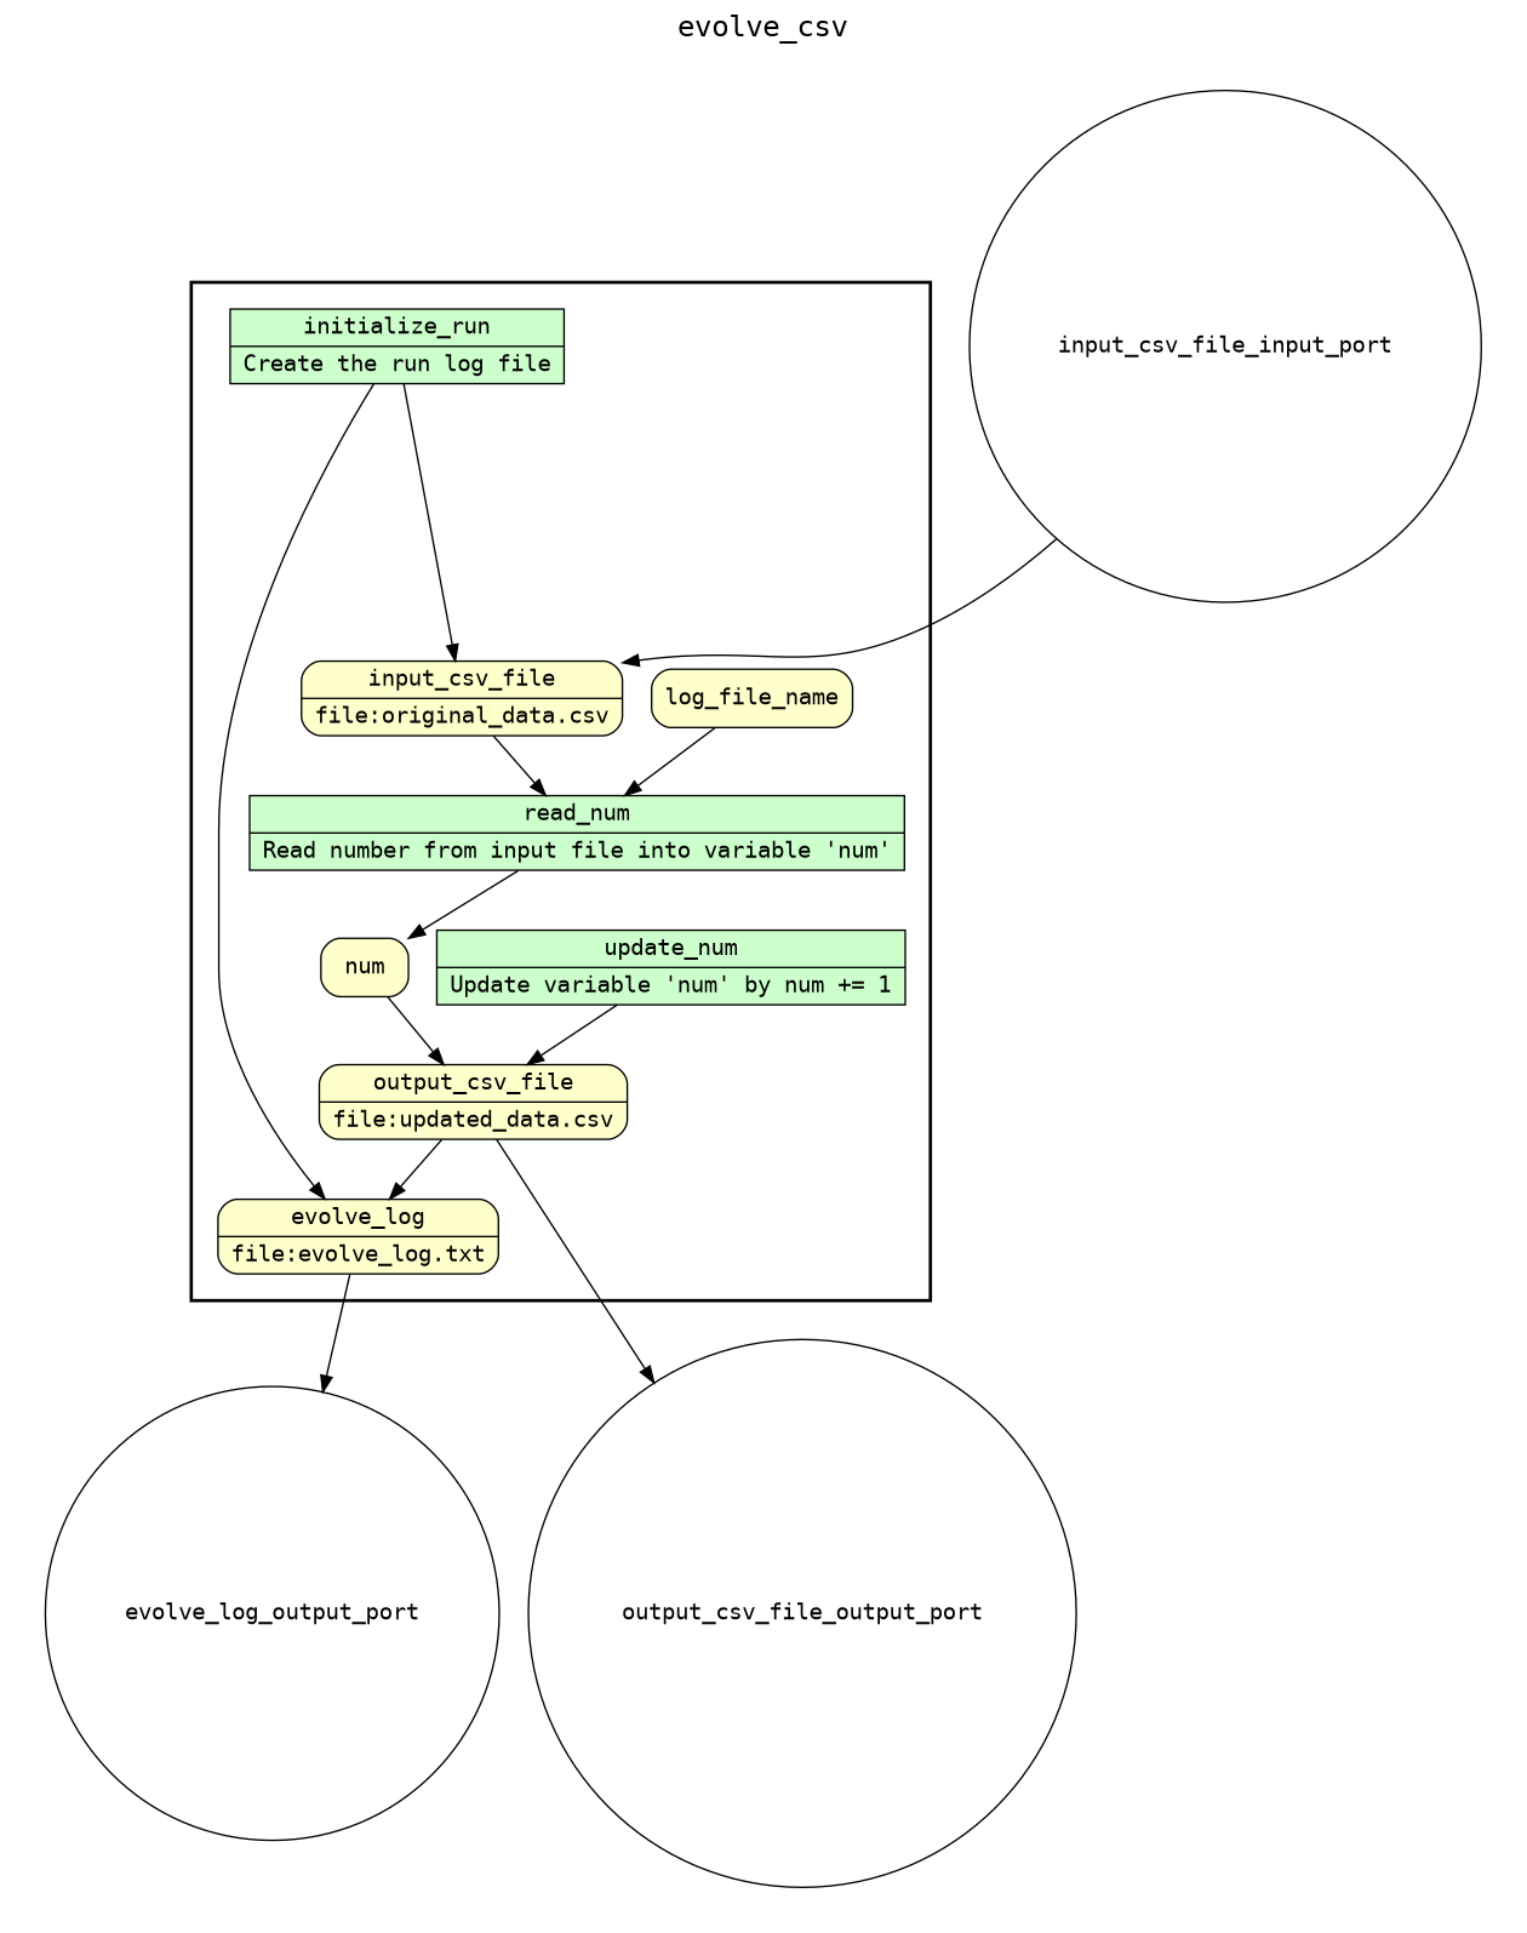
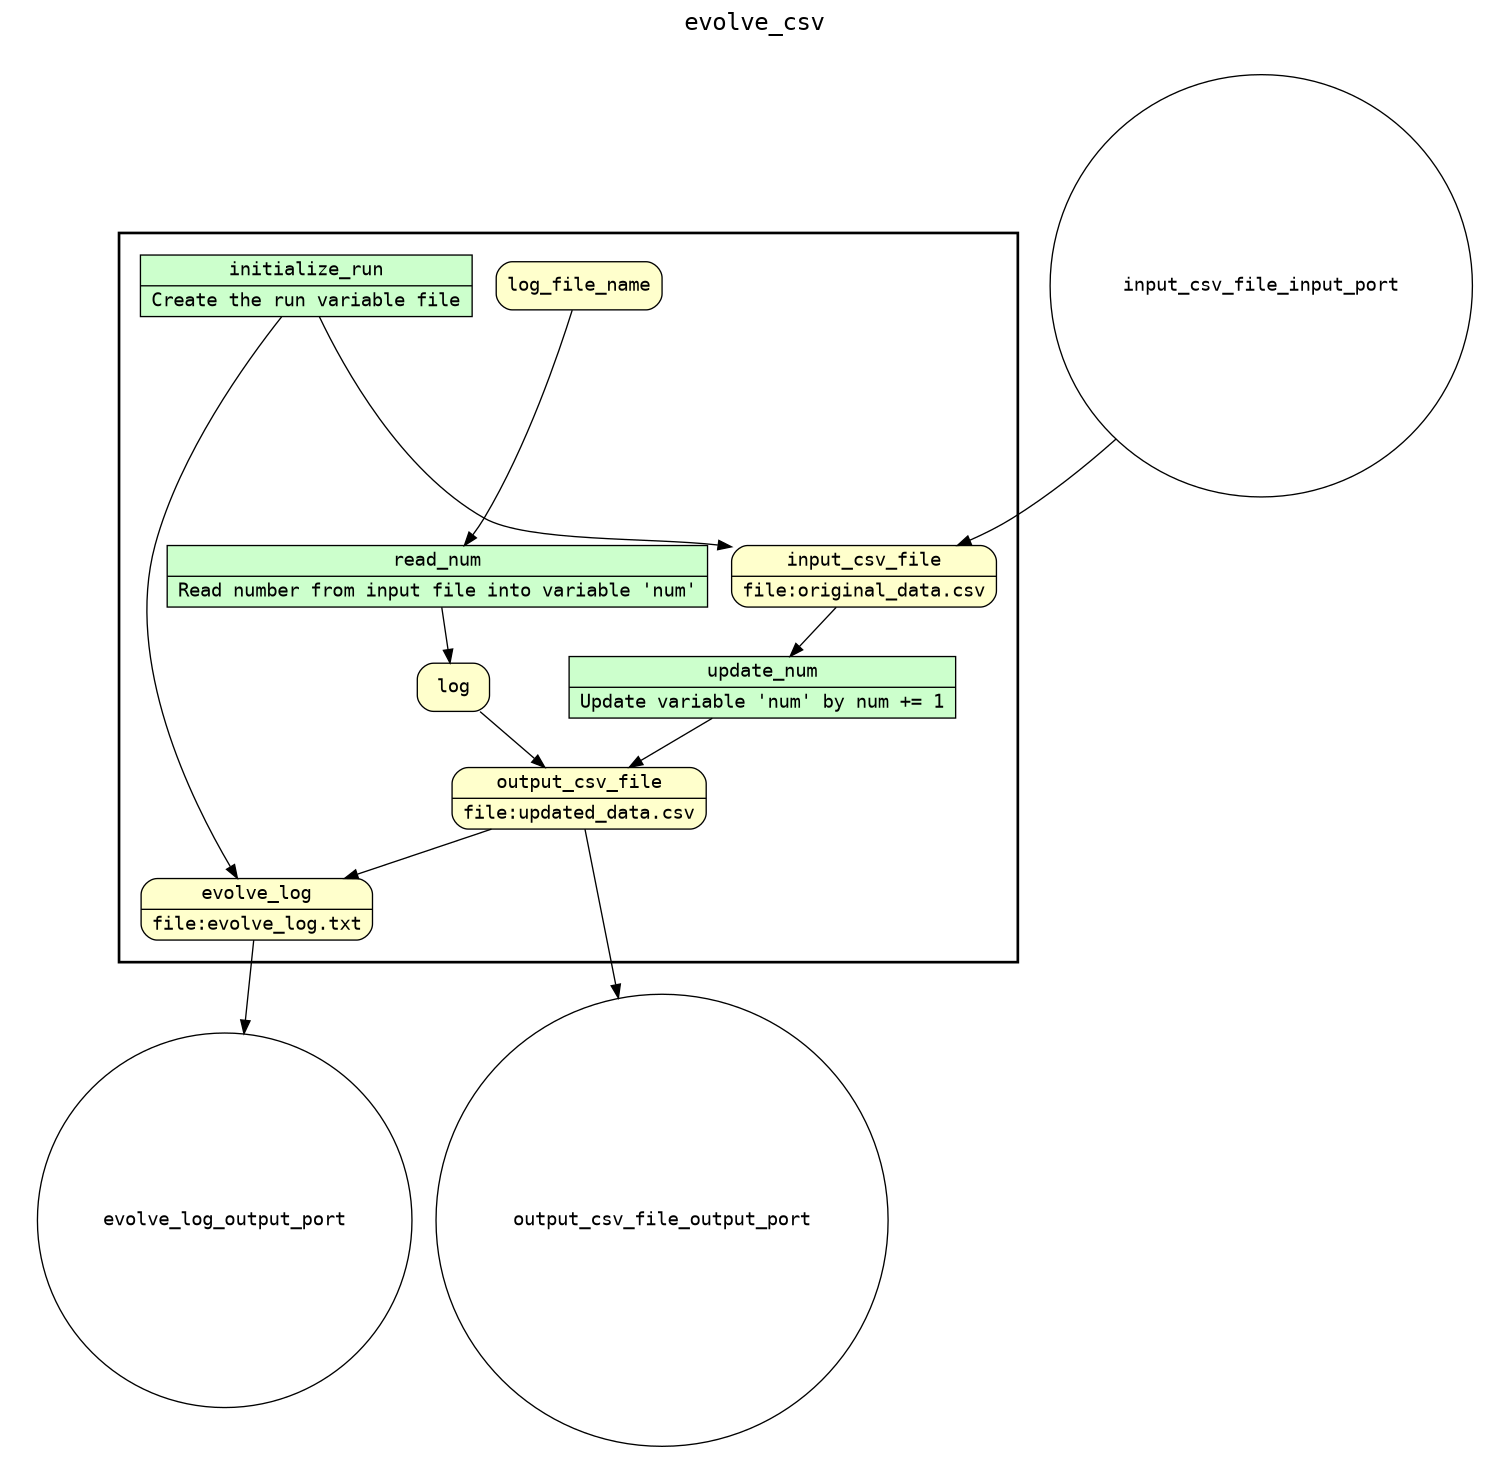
  digraph {
    fontname="DejaVu Sans Mono"
    fontsize=18
    label=evolve_csv
    labelloc=t
    rankdir=TB
    node [fillcolor="#FFFFCC" fontname="DejaVu Sans Mono" peripheries=1 rankdir=LR shape=record style="rounded,filled"]
    edge [fontname="DejaVu Sans Mono"]
-   n1 [fillcolor="#CCFFCC" label="{<f0> initialize_run |<f1> Create the run log file}" style=filled]
+   n1 [fillcolor="#CCFFCC" label="{<f0> initialize_run |<f1> Create the run variable file}" style=filled]
    n2 [label="{<f0> evolve_log |<f1> file\:evolve_log.txt}"]
    log_file_name [shape=box rankdir=""]
    n4 [fillcolor="#CCFFCC" label="{<f0> read_num |<f1> Read number from input file into variable 'num'}" style=filled]
-   num [shape=box rankdir=""]
+   num [shape=box label=log rankdir=""]
    n6 [fillcolor="#CCFFCC" label="{<f0> update_num |<f1> Update variable 'num' by num += 1}" style=filled]
    n7 [label="{<f0> output_csv_file |<f1> file\:updated_data.csv}"]
    n8 [label="{<f0> input_csv_file |<f1> file\:original_data.csv}"]
    input_csv_file_input_port [fillcolor="#FFFFFF" shape=circle width=0.2 rankdir=""]
    output_csv_file_output_port [fillcolor="#FFFFFF" shape=circle width=0.2 rankdir=""]
    evolve_log_output_port [fillcolor="#FFFFFF" shape=circle width=0.2 rankdir=""]
    subgraph cluster_1 {
      color=black
      label=""
      penwidth=2
      subgraph cluster_2 {
        color=white
        label=""
        penwidth=2
        n1
        n2
        log_file_name
        n4
        num
        n6
        n7
        n8
      }
    }
    subgraph cluster_3 {
      color=white
      label=""
      subgraph cluster_4 {
        color=white
        label=""
        output_csv_file_output_port
        evolve_log_output_port
      }
    }
    subgraph cluster_5 {
      color=white
      label=""
      subgraph cluster_6 {
        color=white
        label=""
        input_csv_file_input_port
      }
    }
    n1 -> n2
    n1 -> n8
    n2 -> evolve_log_output_port
    log_file_name -> n4
    n4 -> num
    num -> n7
    n6 -> n7
    n7 -> n2
    n7 -> output_csv_file_output_port
-   n8 -> n4
+   n8 -> n6
    input_csv_file_input_port -> n8
  }
